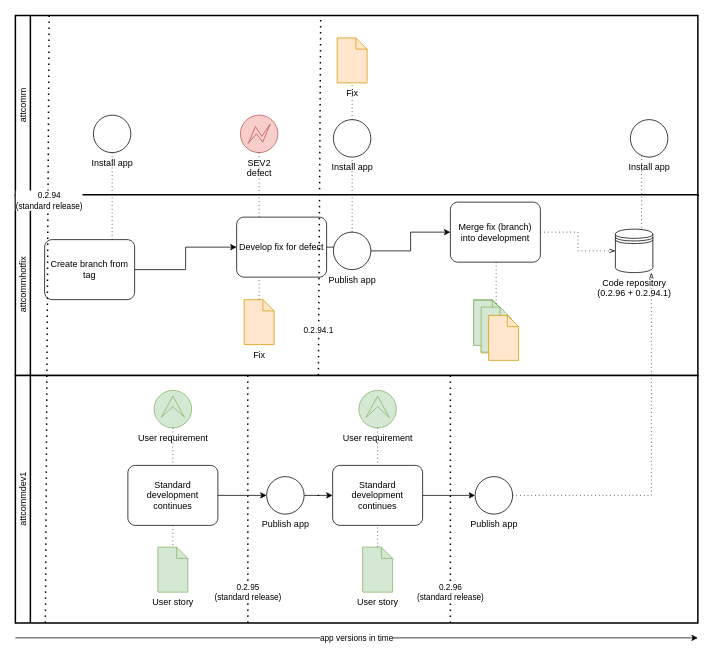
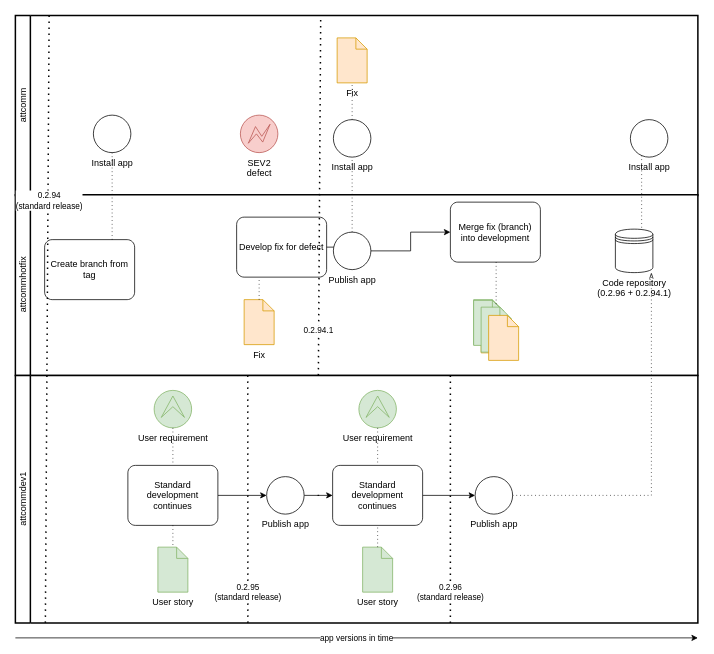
  <mxCell id="0" />
  <mxCell id="1" parent="0" />
  <mxCell id="2" value="attcomm" style="swimlane;html=1;startSize=20;fontStyle=0;collapsible=0;horizontal=0;swimlaneLine=1;swimlaneFillColor=#ffffff;strokeWidth=2;whiteSpace=wrap;" vertex="1" parent="1"><mxGeometry x="20" y="20" width="910" height="240" as="geometry" /></mxCell>
  <mxCell id="3" value="SEV2&lt;br&gt;defect" style="points=[[0.145,0.145,0],[0.5,0,0],[0.855,0.145,0],[1,0.5,0],[0.855,0.855,0],[0.5,1,0],[0.145,0.855,0],[0,0.5,0]];shape=mxgraph.bpmn.event;html=1;verticalLabelPosition=bottom;labelBackgroundColor=#ffffff;verticalAlign=top;align=center;perimeter=ellipsePerimeter;outlineConnect=0;aspect=fixed;outline=eventInt;symbol=error;fillColor=#f8cecc;strokeColor=#b85450;" vertex="1" parent="2"><mxGeometry x="300" y="133" width="50" height="50" as="geometry" /></mxCell>
  <mxCell id="4" value="Install app" style="points=[[0.145,0.145,0],[0.5,0,0],[0.855,0.145,0],[1,0.5,0],[0.855,0.855,0],[0.5,1,0],[0.145,0.855,0],[0,0.5,0]];shape=mxgraph.bpmn.event;html=1;verticalLabelPosition=bottom;labelBackgroundColor=#ffffff;verticalAlign=top;align=center;perimeter=ellipsePerimeter;outlineConnect=0;aspect=fixed;outline=standard;symbol=general;" vertex="1" parent="2"><mxGeometry x="424" y="139" width="50" height="50" as="geometry" /></mxCell>
  <mxCell id="5" value="Fix" style="shape=mxgraph.bpmn.data;labelPosition=center;verticalLabelPosition=bottom;align=center;verticalAlign=top;size=15;html=1;fillColor=#ffe6cc;strokeColor=#d79b00;" vertex="1" parent="2"><mxGeometry x="429" y="30" width="40" height="60" as="geometry" /></mxCell>
  <mxCell id="6" value="" style="edgeStyle=elbowEdgeStyle;fontSize=12;html=1;endFill=0;startFill=0;endSize=6;startSize=6;dashed=1;dashPattern=1 4;endArrow=none;startArrow=none;rounded=0;" edge="1" parent="2" source="4" target="5"><mxGeometry width="160" relative="1" as="geometry"><mxPoint x="460" y="164" as="sourcePoint" /><mxPoint x="40" y="444" as="targetPoint" /></mxGeometry></mxCell>
  <mxCell id="7" value="Install app" style="points=[[0.145,0.145,0],[0.5,0,0],[0.855,0.145,0],[1,0.5,0],[0.855,0.855,0],[0.5,1,0],[0.145,0.855,0],[0,0.5,0]];shape=mxgraph.bpmn.event;html=1;verticalLabelPosition=bottom;labelBackgroundColor=#ffffff;verticalAlign=top;align=center;perimeter=ellipsePerimeter;outlineConnect=0;aspect=fixed;outline=standard;symbol=general;" vertex="1" parent="2"><mxGeometry x="820" y="139" width="50" height="50" as="geometry" /></mxCell>
  <mxCell id="8" value="attcommhotfix" style="swimlane;html=1;startSize=20;fontStyle=0;collapsible=0;horizontal=0;swimlaneLine=1;swimlaneFillColor=#ffffff;strokeWidth=2;whiteSpace=wrap;" vertex="1" parent="1"><mxGeometry x="20" y="259" width="910" height="241" as="geometry" /></mxCell>
  <mxCell id="9" value="Install app" style="points=[[0.145,0.145,0],[0.5,0,0],[0.855,0.145,0],[1,0.5,0],[0.855,0.855,0],[0.5,1,0],[0.145,0.855,0],[0,0.5,0]];shape=mxgraph.bpmn.event;html=1;verticalLabelPosition=bottom;labelBackgroundColor=#ffffff;verticalAlign=top;align=center;perimeter=ellipsePerimeter;outlineConnect=0;aspect=fixed;outline=standard;symbol=general;" vertex="1" parent="8"><mxGeometry x="104" y="-106" width="50" height="50" as="geometry" /></mxCell>
- <mxCell id="10" style="edgeStyle=orthogonalEdgeStyle;rounded=0;orthogonalLoop=1;jettySize=auto;html=1;" edge="1" parent="8" source="11" target="13"><mxGeometry relative="1" as="geometry" /></mxCell>
  <mxCell id="11" value="Create branch from tag" style="points=[[0.25,0,0],[0.5,0,0],[0.75,0,0],[1,0.25,0],[1,0.5,0],[1,0.75,0],[0.75,1,0],[0.5,1,0],[0.25,1,0],[0,0.75,0],[0,0.5,0],[0,0.25,0]];shape=mxgraph.bpmn.task;whiteSpace=wrap;rectStyle=rounded;size=10;html=1;container=1;expand=0;collapsible=0;taskMarker=abstract;" vertex="1" parent="8"><mxGeometry x="39" y="60" width="120" height="80" as="geometry" /></mxCell>
  <mxCell id="12" value="" style="edgeStyle=elbowEdgeStyle;fontSize=12;html=1;endFill=0;startFill=0;endSize=6;startSize=6;dashed=1;dashPattern=1 4;endArrow=none;startArrow=none;rounded=0;" edge="1" parent="8" source="11" target="9"><mxGeometry width="160" relative="1" as="geometry"><mxPoint x="-221" y="40" as="sourcePoint" /><mxPoint x="-61" y="40" as="targetPoint" /></mxGeometry></mxCell>
  <mxCell id="13" value="Develop fix for defect" style="points=[[0.25,0,0],[0.5,0,0],[0.75,0,0],[1,0.25,0],[1,0.5,0],[1,0.75,0],[0.75,1,0],[0.5,1,0],[0.25,1,0],[0,0.75,0],[0,0.5,0],[0,0.25,0]];shape=mxgraph.bpmn.task;whiteSpace=wrap;rectStyle=rounded;size=10;html=1;container=1;expand=0;collapsible=0;taskMarker=abstract;" vertex="1" parent="8"><mxGeometry x="295" y="30" width="120" height="80" as="geometry" /></mxCell>
  <mxCell id="14" value="Fix" style="shape=mxgraph.bpmn.data;labelPosition=center;verticalLabelPosition=bottom;align=center;verticalAlign=top;size=15;html=1;fillColor=#ffe6cc;strokeColor=#d79b00;" vertex="1" parent="8"><mxGeometry x="305" y="140" width="40" height="60" as="geometry" /></mxCell>
  <mxCell id="15" value="" style="edgeStyle=elbowEdgeStyle;fontSize=12;html=1;endFill=0;startFill=0;endSize=6;startSize=6;dashed=1;dashPattern=1 4;endArrow=none;startArrow=none;rounded=0;" edge="1" parent="8" source="14" target="13"><mxGeometry width="160" relative="1" as="geometry"><mxPoint x="-320" y="361" as="sourcePoint" /><mxPoint x="-160" y="361" as="targetPoint" /></mxGeometry></mxCell>
  <mxCell id="16" value="Merge fix (branch) into development" style="points=[[0.25,0,0],[0.5,0,0],[0.75,0,0],[1,0.25,0],[1,0.5,0],[1,0.75,0],[0.75,1,0],[0.5,1,0],[0.25,1,0],[0,0.75,0],[0,0.5,0],[0,0.25,0]];shape=mxgraph.bpmn.task;whiteSpace=wrap;rectStyle=rounded;size=10;html=1;container=1;expand=0;collapsible=0;taskMarker=abstract;" vertex="1" parent="8"><mxGeometry x="580" y="10" width="120" height="80" as="geometry" /></mxCell>
  <mxCell id="17" value="Code repository&lt;br&gt;(0.2.96 + 0.2.94.1)" style="shape=datastore;html=1;labelPosition=center;verticalLabelPosition=bottom;align=center;verticalAlign=top;" vertex="1" parent="8"><mxGeometry x="800" y="46" width="50" height="58" as="geometry" /></mxCell>
  <mxCell id="18" value="" style="shape=mxgraph.bpmn.data;labelPosition=center;verticalLabelPosition=bottom;align=center;verticalAlign=top;size=15;html=1;fillColor=#d5e8d4;strokeColor=#82b366;" vertex="1" parent="8"><mxGeometry x="611" y="140" width="40" height="60" as="geometry" /></mxCell>
  <mxCell id="19" value="" style="shape=mxgraph.bpmn.data;labelPosition=center;verticalLabelPosition=bottom;align=center;verticalAlign=top;size=15;html=1;fillColor=#ffe6cc;strokeColor=#d79b00;" vertex="1" parent="8"><mxGeometry x="621" y="151" width="40" height="60" as="geometry" /></mxCell>
- <mxCell id="20" value="" style="edgeStyle=elbowEdgeStyle;fontSize=12;html=1;endFill=0;startFill=0;endSize=6;startSize=6;dashed=1;dashPattern=1 4;endArrow=openThin;startArrow=none;rounded=0;" edge="1" parent="8" source="16" target="17"><mxGeometry width="160" relative="1" as="geometry"><mxPoint x="-160" y="181" as="sourcePoint" /><mxPoint y="181" as="targetPoint" /></mxGeometry></mxCell>
  <mxCell id="21" value="attcommdev1" style="swimlane;html=1;startSize=20;fontStyle=0;collapsible=0;horizontal=0;swimlaneLine=1;swimlaneFillColor=#ffffff;strokeWidth=2;whiteSpace=wrap;" vertex="1" parent="1"><mxGeometry x="20" y="500" width="910" height="330" as="geometry" /></mxCell>
  <mxCell id="22" style="edgeStyle=orthogonalEdgeStyle;rounded=0;orthogonalLoop=1;jettySize=auto;html=1;" edge="1" parent="21" source="23" target="25"><mxGeometry relative="1" as="geometry" /></mxCell>
  <mxCell id="23" value="Standard development continues" style="points=[[0.25,0,0],[0.5,0,0],[0.75,0,0],[1,0.25,0],[1,0.5,0],[1,0.75,0],[0.75,1,0],[0.5,1,0],[0.25,1,0],[0,0.75,0],[0,0.5,0],[0,0.25,0]];shape=mxgraph.bpmn.task;whiteSpace=wrap;rectStyle=rounded;size=10;html=1;container=1;expand=0;collapsible=0;taskMarker=abstract;" vertex="1" parent="21"><mxGeometry x="150" y="120" width="120" height="80" as="geometry" /></mxCell>
  <mxCell id="24" style="edgeStyle=orthogonalEdgeStyle;rounded=0;orthogonalLoop=1;jettySize=auto;html=1;" edge="1" parent="21" source="25" target="28"><mxGeometry relative="1" as="geometry" /></mxCell>
  <mxCell id="25" value="Publish app" style="points=[[0.145,0.145,0],[0.5,0,0],[0.855,0.145,0],[1,0.5,0],[0.855,0.855,0],[0.5,1,0],[0.145,0.855,0],[0,0.5,0]];shape=mxgraph.bpmn.event;html=1;verticalLabelPosition=bottom;labelBackgroundColor=#ffffff;verticalAlign=top;align=center;perimeter=ellipsePerimeter;outlineConnect=0;aspect=fixed;outline=standard;symbol=general;" vertex="1" parent="21"><mxGeometry x="335" y="135.0" width="50" height="50" as="geometry" /></mxCell>
  <mxCell id="26" value="0.2.95 &lt;br&gt;(standard release)" style="endArrow=none;dashed=1;html=1;dashPattern=1 3;strokeWidth=2;rounded=0;entryX=0.021;entryY=0.008;entryDx=0;entryDy=0;entryPerimeter=0;" edge="1" parent="21"><mxGeometry x="-0.75" width="50" height="50" relative="1" as="geometry"><mxPoint x="310" y="330" as="sourcePoint" /><mxPoint x="309.87" as="targetPoint" /><mxPoint as="offset" /></mxGeometry></mxCell>
  <mxCell id="27" style="edgeStyle=orthogonalEdgeStyle;rounded=0;orthogonalLoop=1;jettySize=auto;html=1;" edge="1" parent="21" source="28" target="32"><mxGeometry relative="1" as="geometry" /></mxCell>
  <mxCell id="28" value="Standard development continues" style="points=[[0.25,0,0],[0.5,0,0],[0.75,0,0],[1,0.25,0],[1,0.5,0],[1,0.75,0],[0.75,1,0],[0.5,1,0],[0.25,1,0],[0,0.75,0],[0,0.5,0],[0,0.25,0]];shape=mxgraph.bpmn.task;whiteSpace=wrap;rectStyle=rounded;size=10;html=1;container=1;expand=0;collapsible=0;taskMarker=abstract;" vertex="1" parent="21"><mxGeometry x="423" y="120" width="120" height="80" as="geometry" /></mxCell>
  <mxCell id="29" value="User story" style="shape=mxgraph.bpmn.data;labelPosition=center;verticalLabelPosition=bottom;align=center;verticalAlign=top;size=15;html=1;fillColor=#d5e8d4;strokeColor=#82b366;" vertex="1" parent="21"><mxGeometry x="463" y="229" width="40" height="60" as="geometry" /></mxCell>
  <mxCell id="30" value="" style="edgeStyle=elbowEdgeStyle;fontSize=12;html=1;endFill=0;startFill=0;endSize=6;startSize=6;dashed=1;dashPattern=1 4;endArrow=none;startArrow=none;rounded=0;" edge="1" parent="21" source="29" target="28"><mxGeometry width="160" relative="1" as="geometry"><mxPoint x="93" y="189" as="sourcePoint" /><mxPoint x="513" y="192" as="targetPoint" /></mxGeometry></mxCell>
  <mxCell id="31" value="0.2.96&lt;br&gt;(standard release)" style="endArrow=none;dashed=1;html=1;dashPattern=1 3;strokeWidth=2;rounded=0;entryX=0.021;entryY=0.008;entryDx=0;entryDy=0;entryPerimeter=0;" edge="1" parent="21"><mxGeometry x="-0.75" width="50" height="50" relative="1" as="geometry"><mxPoint x="580" y="330" as="sourcePoint" /><mxPoint x="580.0" as="targetPoint" /><mxPoint as="offset" /></mxGeometry></mxCell>
  <mxCell id="32" value="Publish app" style="points=[[0.145,0.145,0],[0.5,0,0],[0.855,0.145,0],[1,0.5,0],[0.855,0.855,0],[0.5,1,0],[0.145,0.855,0],[0,0.5,0]];shape=mxgraph.bpmn.event;html=1;verticalLabelPosition=bottom;labelBackgroundColor=#ffffff;verticalAlign=top;align=center;perimeter=ellipsePerimeter;outlineConnect=0;aspect=fixed;outline=standard;symbol=general;" vertex="1" parent="21"><mxGeometry x="613" y="135" width="50" height="50" as="geometry" /></mxCell>
  <mxCell id="33" value="User story" style="shape=mxgraph.bpmn.data;labelPosition=center;verticalLabelPosition=bottom;align=center;verticalAlign=top;size=15;html=1;fillColor=#d5e8d4;strokeColor=#82b366;" vertex="1" parent="21"><mxGeometry x="190" y="229" width="40" height="60" as="geometry" /></mxCell>
  <mxCell id="34" value="" style="edgeStyle=elbowEdgeStyle;fontSize=12;html=1;endFill=0;startFill=0;endSize=6;startSize=6;dashed=1;dashPattern=1 4;endArrow=none;startArrow=none;rounded=0;" edge="1" parent="21" source="23" target="33"><mxGeometry width="160" relative="1" as="geometry"><mxPoint x="-197" y="187" as="sourcePoint" /><mxPoint x="-37" y="187" as="targetPoint" /></mxGeometry></mxCell>
  <mxCell id="35" value="User requirement" style="points=[[0.145,0.145,0],[0.5,0,0],[0.855,0.145,0],[1,0.5,0],[0.855,0.855,0],[0.5,1,0],[0.145,0.855,0],[0,0.5,0]];shape=mxgraph.bpmn.event;html=1;verticalLabelPosition=bottom;labelBackgroundColor=#ffffff;verticalAlign=top;align=center;perimeter=ellipsePerimeter;outlineConnect=0;aspect=fixed;outline=eventInt;symbol=escalation;fillColor=#d5e8d4;strokeColor=#82b366;" vertex="1" parent="21"><mxGeometry x="185" y="20" width="50" height="50" as="geometry" /></mxCell>
  <mxCell id="36" value="User requirement" style="points=[[0.145,0.145,0],[0.5,0,0],[0.855,0.145,0],[1,0.5,0],[0.855,0.855,0],[0.5,1,0],[0.145,0.855,0],[0,0.5,0]];shape=mxgraph.bpmn.event;html=1;verticalLabelPosition=bottom;labelBackgroundColor=#ffffff;verticalAlign=top;align=center;perimeter=ellipsePerimeter;outlineConnect=0;aspect=fixed;outline=eventInt;symbol=escalation;fillColor=#d5e8d4;strokeColor=#82b366;" vertex="1" parent="21"><mxGeometry x="458" y="20" width="50" height="50" as="geometry" /></mxCell>
  <mxCell id="37" value="" style="edgeStyle=elbowEdgeStyle;fontSize=12;html=1;endFill=0;startFill=0;endSize=6;startSize=6;dashed=1;dashPattern=1 4;endArrow=none;startArrow=none;rounded=0;" edge="1" parent="21" source="35" target="23"><mxGeometry width="160" relative="1" as="geometry"><mxPoint x="-230" y="250" as="sourcePoint" /><mxPoint x="-70" y="250" as="targetPoint" /></mxGeometry></mxCell>
  <mxCell id="38" value="" style="edgeStyle=elbowEdgeStyle;fontSize=12;html=1;endFill=0;startFill=0;endSize=6;startSize=6;dashed=1;dashPattern=1 4;endArrow=none;startArrow=none;rounded=0;" edge="1" parent="21" source="36" target="28"><mxGeometry width="160" relative="1" as="geometry"><mxPoint x="-240" y="220" as="sourcePoint" /><mxPoint x="-80" y="220" as="targetPoint" /></mxGeometry></mxCell>
  <mxCell id="39" value="app versions in time" style="endArrow=classic;html=1;rounded=0;" edge="1" parent="1"><mxGeometry width="50" height="50" relative="1" as="geometry"><mxPoint x="20" y="850" as="sourcePoint" /><mxPoint x="930" y="850" as="targetPoint" /><mxPoint as="offset" /></mxGeometry></mxCell>
  <mxCell id="40" value="0.2.94 &lt;br&gt;(standard release)" style="endArrow=none;dashed=1;html=1;dashPattern=1 3;strokeWidth=2;rounded=0;" edge="1" parent="1"><mxGeometry x="0.389" y="-2" width="50" height="50" relative="1" as="geometry"><mxPoint x="60" y="830" as="sourcePoint" /><mxPoint x="65" y="20" as="targetPoint" /><mxPoint as="offset" /></mxGeometry></mxCell>
  <mxCell id="41" style="edgeStyle=orthogonalEdgeStyle;rounded=0;orthogonalLoop=1;jettySize=auto;html=1;" edge="1" parent="1" source="13" target="43"><mxGeometry relative="1" as="geometry" /></mxCell>
  <mxCell id="42" style="edgeStyle=orthogonalEdgeStyle;rounded=0;orthogonalLoop=1;jettySize=auto;html=1;" edge="1" parent="1" source="43" target="16"><mxGeometry relative="1" as="geometry" /></mxCell>
  <mxCell id="43" value="Publish app" style="points=[[0.145,0.145,0],[0.5,0,0],[0.855,0.145,0],[1,0.5,0],[0.855,0.855,0],[0.5,1,0],[0.145,0.855,0],[0,0.5,0]];shape=mxgraph.bpmn.event;html=1;verticalLabelPosition=bottom;labelBackgroundColor=#ffffff;verticalAlign=top;align=center;perimeter=ellipsePerimeter;outlineConnect=0;aspect=fixed;outline=standard;symbol=general;" vertex="1" parent="1"><mxGeometry x="444" y="309" width="50" height="50" as="geometry" /></mxCell>
  <mxCell id="44" value="0.2.94.1" style="endArrow=none;dashed=1;html=1;dashPattern=1 3;strokeWidth=2;rounded=0;entryX=0.105;entryY=0.004;entryDx=0;entryDy=0;entryPerimeter=0;" edge="1" parent="1"><mxGeometry x="-0.75" width="50" height="50" relative="1" as="geometry"><mxPoint x="424" y="500" as="sourcePoint" /><mxPoint x="427.1" y="21.92" as="targetPoint" /><mxPoint as="offset" /></mxGeometry></mxCell>
  <mxCell id="45" value="" style="edgeStyle=elbowEdgeStyle;fontSize=12;html=1;endFill=0;startFill=0;endSize=6;startSize=6;dashed=1;dashPattern=1 4;endArrow=none;startArrow=none;rounded=0;" edge="1" parent="1" source="43" target="4"><mxGeometry width="160" relative="1" as="geometry"><mxPoint x="-60" y="310" as="sourcePoint" /><mxPoint x="100" y="310" as="targetPoint" /></mxGeometry></mxCell>
- <mxCell id="46" value="" style="edgeStyle=elbowEdgeStyle;fontSize=12;html=1;endFill=0;startFill=0;endSize=6;startSize=6;dashed=1;dashPattern=1 4;endArrow=none;startArrow=none;rounded=0;" edge="1" parent="1" source="3" target="13"><mxGeometry width="160" relative="1" as="geometry"><mxPoint x="-170" y="430" as="sourcePoint" /><mxPoint x="-10" y="430" as="targetPoint" /></mxGeometry></mxCell>
  <mxCell id="47" value="" style="shape=mxgraph.bpmn.data;labelPosition=center;verticalLabelPosition=bottom;align=center;verticalAlign=top;size=15;html=1;fillColor=#d5e8d4;strokeColor=#82b366;" vertex="1" parent="1"><mxGeometry x="631" y="400" width="40" height="60" as="geometry" /></mxCell>
  <mxCell id="48" value="" style="shape=mxgraph.bpmn.data;labelPosition=center;verticalLabelPosition=bottom;align=center;verticalAlign=top;size=15;html=1;fillColor=#d5e8d4;strokeColor=#82b366;" vertex="1" parent="1"><mxGeometry x="641" y="409" width="40" height="60" as="geometry" /></mxCell>
  <mxCell id="49" value="" style="shape=mxgraph.bpmn.data;labelPosition=center;verticalLabelPosition=bottom;align=center;verticalAlign=top;size=15;html=1;fillColor=#ffe6cc;strokeColor=#d79b00;" vertex="1" parent="1"><mxGeometry x="651" y="420" width="40" height="60" as="geometry" /></mxCell>
  <mxCell id="50" value="" style="edgeStyle=elbowEdgeStyle;fontSize=12;html=1;endFill=0;startFill=0;endSize=6;startSize=6;dashed=1;dashPattern=1 4;endArrow=none;startArrow=none;rounded=0;" edge="1" parent="1" target="48" source="16"><mxGeometry width="160" relative="1" as="geometry"><mxPoint x="670" y="384" as="sourcePoint" /><mxPoint x="-40" y="490" as="targetPoint" /></mxGeometry></mxCell>
  <mxCell id="51" value="" style="edgeStyle=elbowEdgeStyle;fontSize=12;html=1;endFill=0;startFill=0;endSize=6;startSize=6;dashed=1;dashPattern=1 4;endArrow=none;startArrow=none;rounded=0;" edge="1" parent="1" source="7" target="17"><mxGeometry width="160" relative="1" as="geometry"><mxPoint x="-140" y="440" as="sourcePoint" /><mxPoint x="20" y="440" as="targetPoint" /></mxGeometry></mxCell>
  <mxCell id="52" value="" style="edgeStyle=elbowEdgeStyle;fontSize=12;html=1;endFill=0;startFill=0;endSize=6;startSize=6;dashed=1;dashPattern=1 4;endArrow=openThin;startArrow=none;rounded=0;" edge="1" parent="1" source="32" target="17"><mxGeometry width="160" relative="1" as="geometry"><mxPoint x="-120" y="510" as="sourcePoint" /><mxPoint x="1020" y="490" as="targetPoint" /><Array as="points"><mxPoint x="868" y="460" /></Array></mxGeometry></mxCell>
